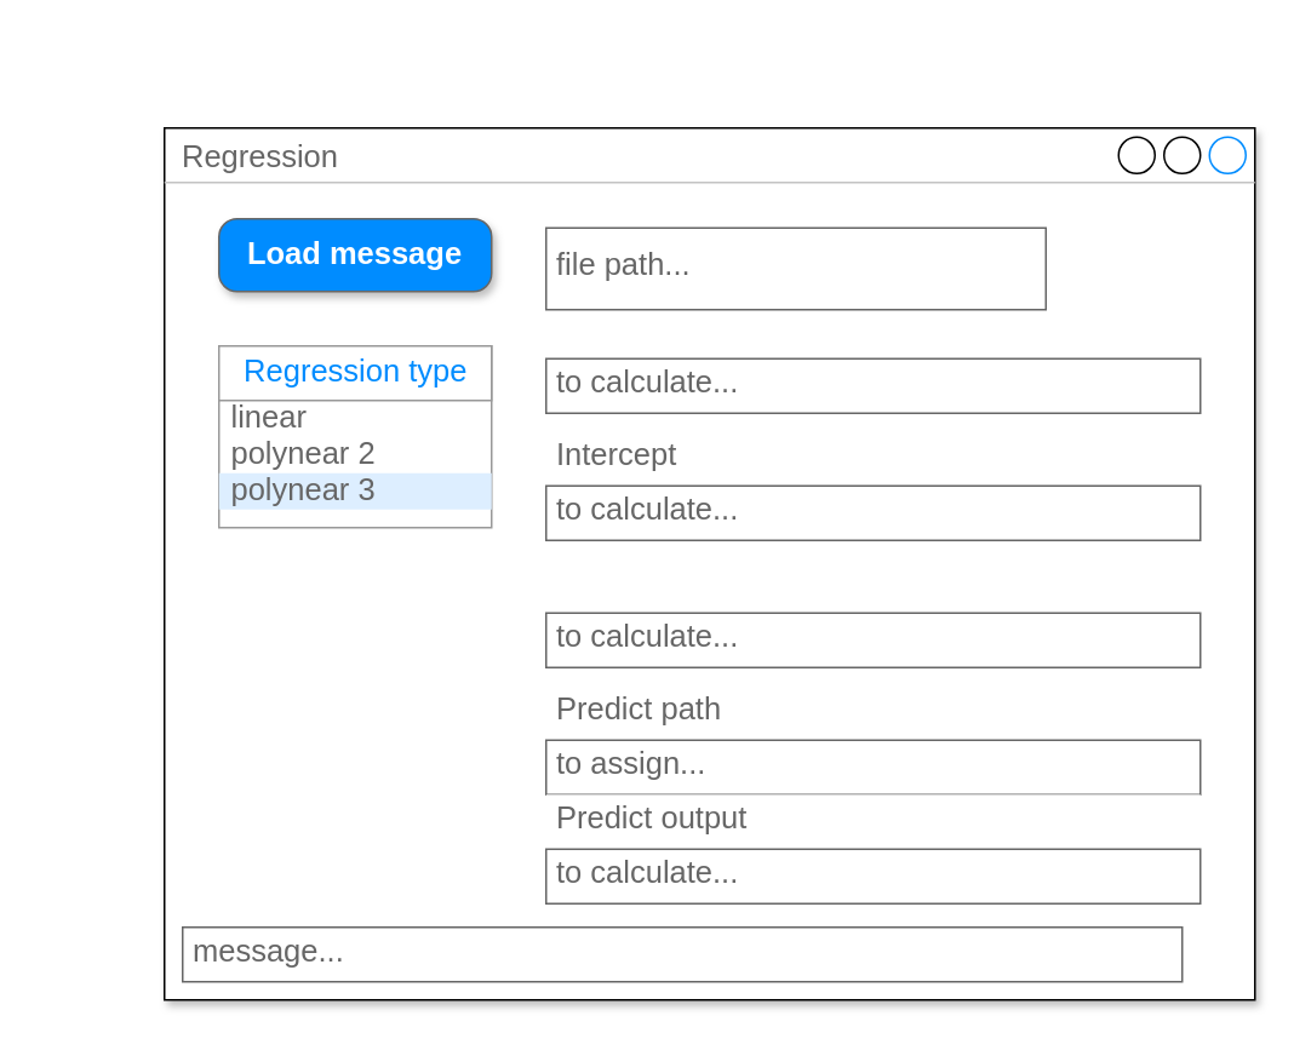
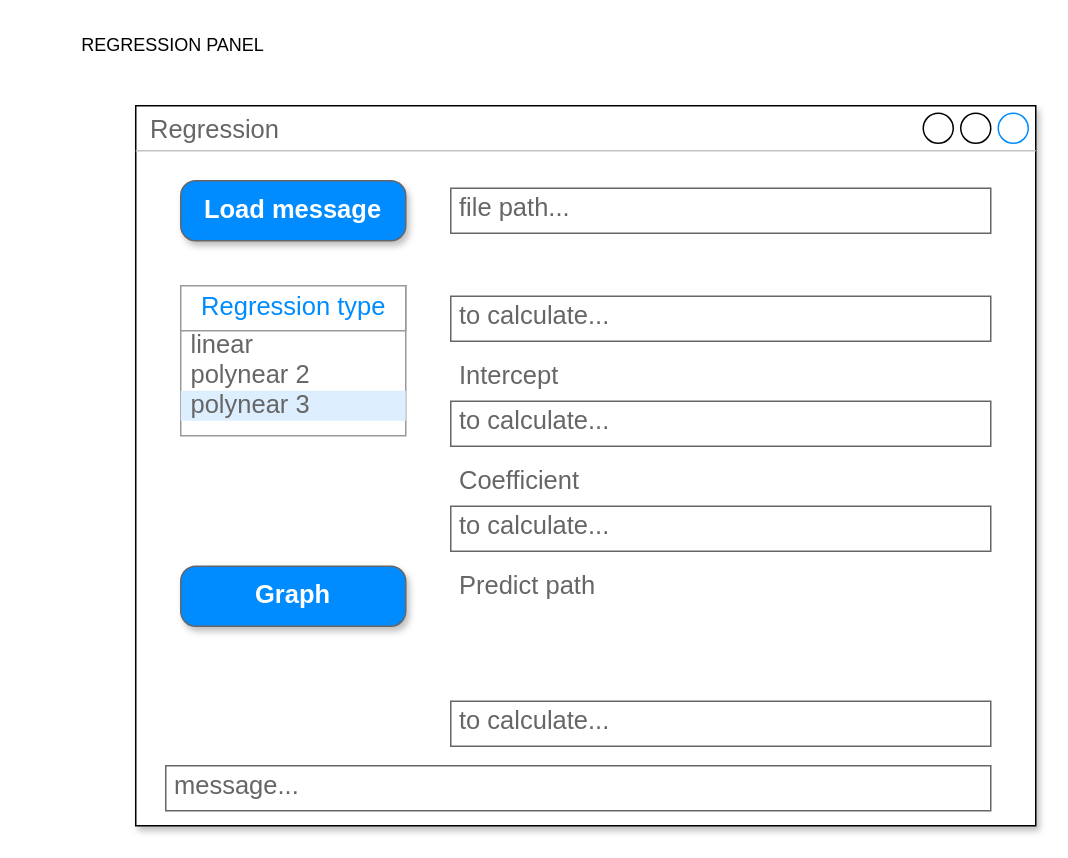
  <mxCell id="0" />
  <mxCell id="1" parent="0" />
+ <mxCell id="2" value="REGRESSION PANEL" style="text;html=1;strokeColor=none;fillColor=none;align=center;verticalAlign=middle;whiteSpace=wrap;rounded=0;" parent="1" vertex="1"><mxGeometry x="20" y="20" width="190" height="20" as="geometry" /></mxCell>
  <mxCell id="3" value="Regression" style="strokeWidth=1;shadow=1;dashed=0;align=center;html=1;shape=mxgraph.mockup.containers.window;align=left;verticalAlign=top;spacingLeft=8;strokeColor2=#008cff;strokeColor3=#c4c4c4;fontColor=#666666;mainText=;fontSize=17;labelBackgroundColor=none;sketch=0;" parent="1" vertex="1"><mxGeometry x="90" y="70" width="600" height="480" as="geometry" /></mxCell>
  <mxCell id="4" value="Load message" style="strokeWidth=1;shadow=1;dashed=0;align=center;html=1;shape=mxgraph.mockup.buttons.button;strokeColor=#666666;fontColor=#ffffff;mainText=;buttonStyle=round;fontSize=17;fontStyle=1;fillColor=#008cff;whiteSpace=wrap;sketch=0;" parent="1" vertex="1"><mxGeometry x="120" y="120" width="150" height="40" as="geometry" /></mxCell>
- <mxCell id="5" value="file path..." style="strokeWidth=1;shadow=0;dashed=0;align=center;html=1;shape=mxgraph.mockup.text.textBox;fontColor=#666666;align=left;fontSize=17;spacingLeft=4;spacingTop=-3;strokeColor=#666666;mainText=;sketch=0;" parent="1" vertex="1"><mxGeometry x="300" y="125" width="275" height="45" as="geometry" /></mxCell>
- <mxCell id="6" value="message..." style="strokeWidth=1;shadow=0;dashed=0;align=center;html=1;shape=mxgraph.mockup.text.textBox;fontColor=#666666;align=left;fontSize=17;spacingLeft=4;spacingTop=-3;strokeColor=#666666;mainText=;sketch=0;" parent="1" vertex="1"><mxGeometry x="100" y="510" width="550" height="30" as="geometry" /></mxCell>
+ <mxCell id="5" value="file path..." style="strokeWidth=1;shadow=0;dashed=0;align=center;html=1;shape=mxgraph.mockup.text.textBox;fontColor=#666666;align=left;fontSize=17;spacingLeft=4;spacingTop=-3;strokeColor=#666666;mainText=;sketch=0;" parent="1" vertex="1"><mxGeometry x="300" y="125" width="360" height="30" as="geometry" /></mxCell>
+ <mxCell id="6" value="message..." style="strokeWidth=1;shadow=0;dashed=0;align=center;html=1;shape=mxgraph.mockup.text.textBox;fontColor=#666666;align=left;fontSize=17;spacingLeft=4;spacingTop=-3;strokeColor=#666666;mainText=;sketch=0;" parent="1" vertex="1"><mxGeometry x="110" y="510" width="550" height="30" as="geometry" /></mxCell>
  <mxCell id="7" value="" style="strokeWidth=1;shadow=0;dashed=0;align=center;html=1;shape=mxgraph.mockup.forms.rrect;rSize=0;strokeColor=#999999;fillColor=#ffffff;sketch=0;fontSize=13;" parent="1" vertex="1"><mxGeometry x="120" y="190" width="150" height="100" as="geometry" /></mxCell>
  <mxCell id="8" value="Regression type" style="strokeWidth=1;shadow=0;dashed=0;align=center;html=1;shape=mxgraph.mockup.forms.rrect;rSize=0;strokeColor=#999999;fontColor=#008cff;fontSize=17;fillColor=#ffffff;resizeWidth=1;" parent="7" vertex="1"><mxGeometry width="150" height="30" relative="1" as="geometry" /></mxCell>
  <mxCell id="9" value="linear" style="strokeWidth=1;shadow=0;dashed=0;align=center;html=1;shape=mxgraph.mockup.forms.anchor;fontSize=17;fontColor=#666666;align=left;spacingLeft=5;resizeWidth=1;" parent="7" vertex="1"><mxGeometry width="150" height="20" relative="1" as="geometry"><mxPoint y="30" as="offset" /></mxGeometry></mxCell>
  <mxCell id="10" value="polynear 2" style="strokeWidth=1;shadow=0;dashed=0;align=center;html=1;shape=mxgraph.mockup.forms.anchor;fontSize=17;fontColor=#666666;align=left;spacingLeft=5;resizeWidth=1;" parent="7" vertex="1"><mxGeometry width="150" height="20" relative="1" as="geometry"><mxPoint y="50" as="offset" /></mxGeometry></mxCell>
  <mxCell id="11" value="polynear 3" style="strokeWidth=1;shadow=0;dashed=0;align=center;html=1;shape=mxgraph.mockup.forms.rrect;rSize=0;fontSize=17;fontColor=#666666;align=left;spacingLeft=5;fillColor=#ddeeff;strokeColor=none;resizeWidth=1;" parent="7" vertex="1"><mxGeometry width="150" height="20" relative="1" as="geometry"><mxPoint y="70" as="offset" /></mxGeometry></mxCell>
  <mxCell id="12" value="to calculate..." style="strokeWidth=1;shadow=0;dashed=0;align=center;html=1;shape=mxgraph.mockup.text.textBox;fontColor=#666666;align=left;fontSize=17;spacingLeft=4;spacingTop=-3;strokeColor=#666666;mainText=;sketch=0;" parent="1" vertex="1"><mxGeometry x="300" y="197" width="360" height="30" as="geometry" /></mxCell>
  <mxCell id="13" value="Intercept" style="strokeWidth=1;shadow=0;dashed=0;align=center;html=1;shape=mxgraph.mockup.text.textBox;fontColor=#666666;align=left;fontSize=17;spacingLeft=4;spacingTop=-3;strokeColor=none;mainText=;sketch=0;" parent="1" vertex="1"><mxGeometry x="300" y="237" width="360" height="30" as="geometry" /></mxCell>
  <mxCell id="14" value="to calculate..." style="strokeWidth=1;shadow=0;dashed=0;align=center;html=1;shape=mxgraph.mockup.text.textBox;fontColor=#666666;align=left;fontSize=17;spacingLeft=4;spacingTop=-3;strokeColor=#666666;mainText=;sketch=0;" parent="1" vertex="1"><mxGeometry x="300" y="267" width="360" height="30" as="geometry" /></mxCell>
+ <mxCell id="15" value="Coefficient" style="strokeWidth=1;shadow=0;dashed=0;align=center;html=1;shape=mxgraph.mockup.text.textBox;fontColor=#666666;align=left;fontSize=17;spacingLeft=4;spacingTop=-3;strokeColor=none;mainText=;sketch=0;" parent="1" vertex="1"><mxGeometry x="300" y="307" width="360" height="30" as="geometry" /></mxCell>
  <mxCell id="16" value="to calculate..." style="strokeWidth=1;shadow=0;dashed=0;align=center;html=1;shape=mxgraph.mockup.text.textBox;fontColor=#666666;align=left;fontSize=17;spacingLeft=4;spacingTop=-3;strokeColor=#666666;mainText=;sketch=0;" parent="1" vertex="1"><mxGeometry x="300" y="337" width="360" height="30" as="geometry" /></mxCell>
  <mxCell id="17" value="Predict path" style="strokeWidth=1;shadow=0;dashed=0;align=center;html=1;shape=mxgraph.mockup.text.textBox;fontColor=#666666;align=left;fontSize=17;spacingLeft=4;spacingTop=-3;strokeColor=none;mainText=;sketch=0;" parent="1" vertex="1"><mxGeometry x="300" y="377" width="360" height="30" as="geometry" /></mxCell>
- <mxCell id="18" value="to assign..." style="strokeWidth=1;shadow=0;dashed=0;align=center;html=1;shape=mxgraph.mockup.text.textBox;fontColor=#666666;align=left;fontSize=17;spacingLeft=4;spacingTop=-3;strokeColor=#666666;mainText=;sketch=0;" parent="1" vertex="1"><mxGeometry x="300" y="407" width="360" height="30" as="geometry" /></mxCell>
- <mxCell id="19" value="Predict output" style="strokeWidth=1;shadow=0;dashed=0;align=center;html=1;shape=mxgraph.mockup.text.textBox;fontColor=#666666;align=left;fontSize=17;spacingLeft=4;spacingTop=-3;strokeColor=none;mainText=;sketch=0;" parent="1" vertex="1"><mxGeometry x="300" y="437" width="360" height="30" as="geometry" /></mxCell>
  <mxCell id="20" value="to calculate..." style="strokeWidth=1;shadow=0;dashed=0;align=center;html=1;shape=mxgraph.mockup.text.textBox;fontColor=#666666;align=left;fontSize=17;spacingLeft=4;spacingTop=-3;strokeColor=#666666;mainText=;sketch=0;" parent="1" vertex="1"><mxGeometry x="300" y="467" width="360" height="30" as="geometry" /></mxCell>
+ <mxCell id="21" value="Graph" style="strokeWidth=1;shadow=1;dashed=0;align=center;html=1;shape=mxgraph.mockup.buttons.button;strokeColor=#666666;fontColor=#ffffff;mainText=;buttonStyle=round;fontSize=17;fontStyle=1;fillColor=#008cff;whiteSpace=wrap;sketch=0;" parent="1" vertex="1"><mxGeometry x="120" y="377" width="150" height="40" as="geometry" /></mxCell>
